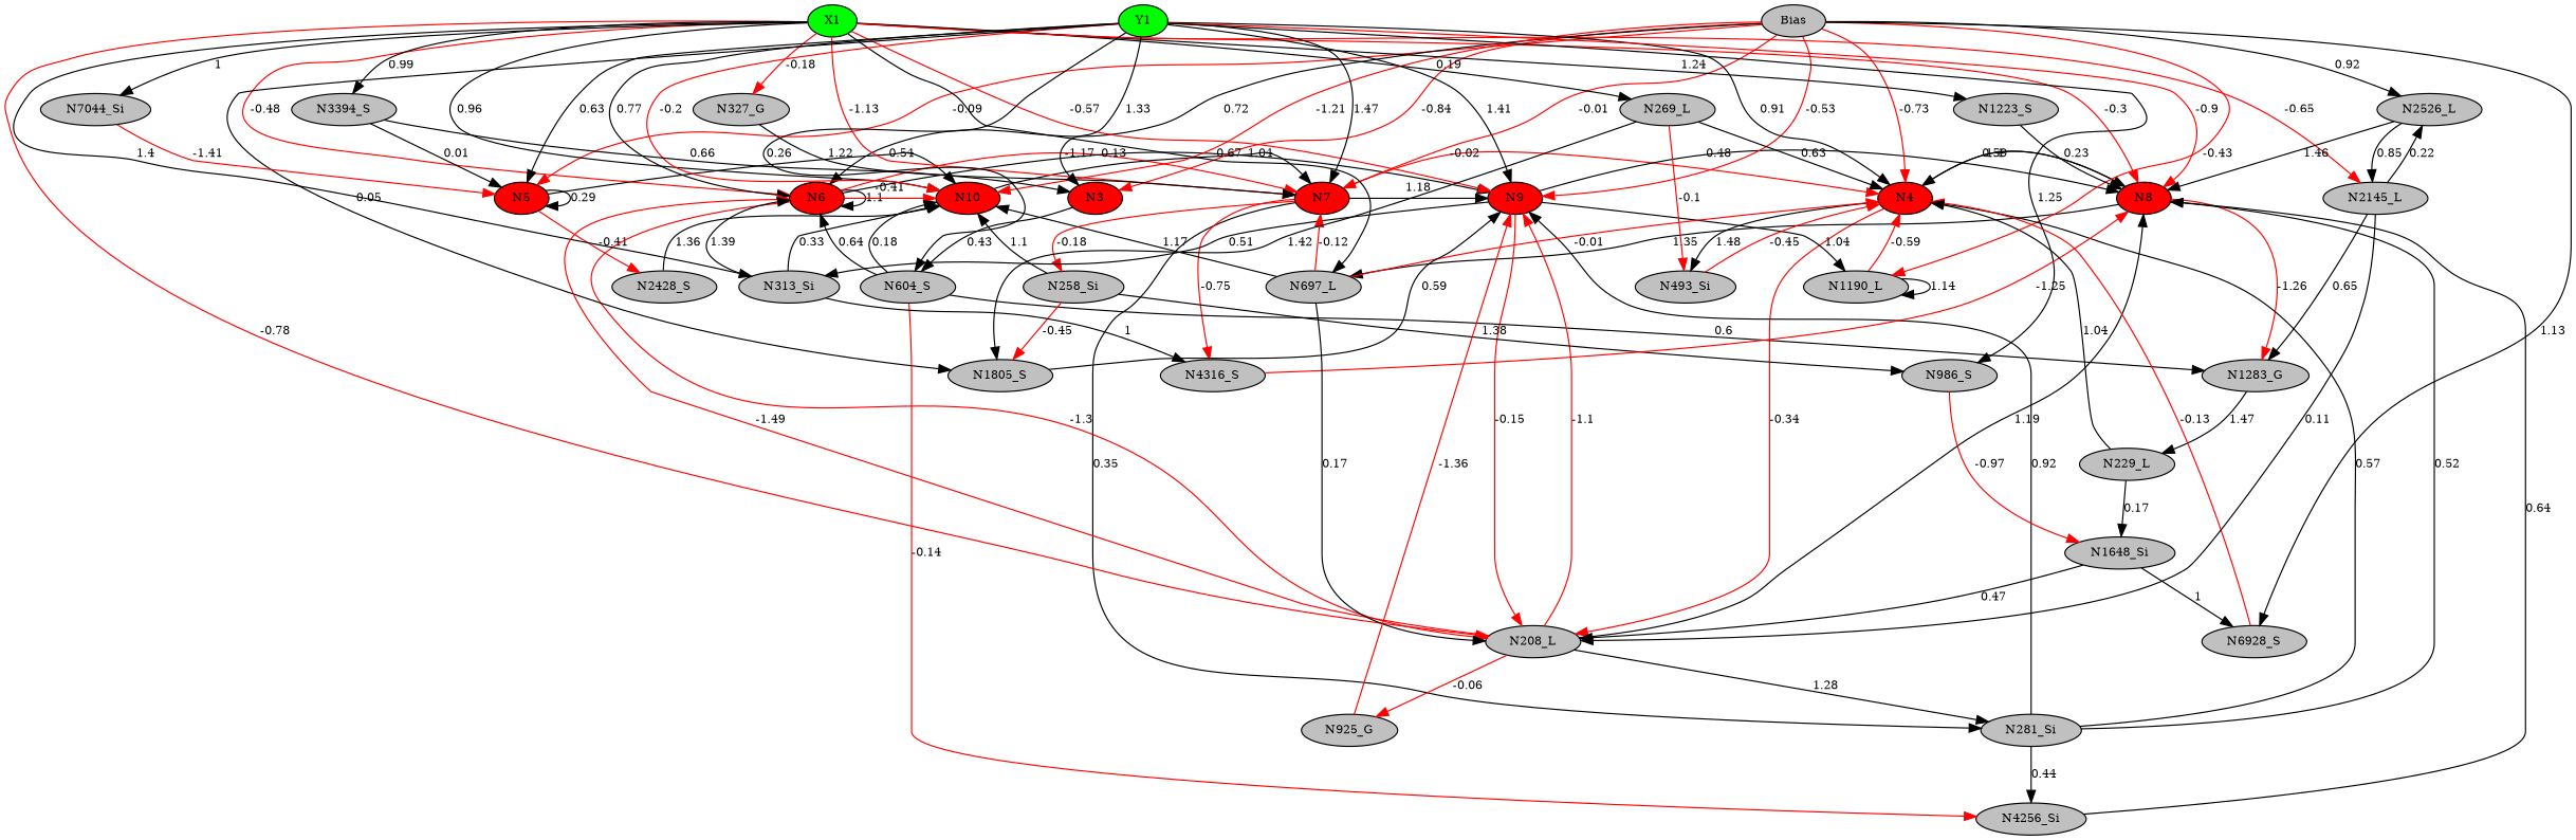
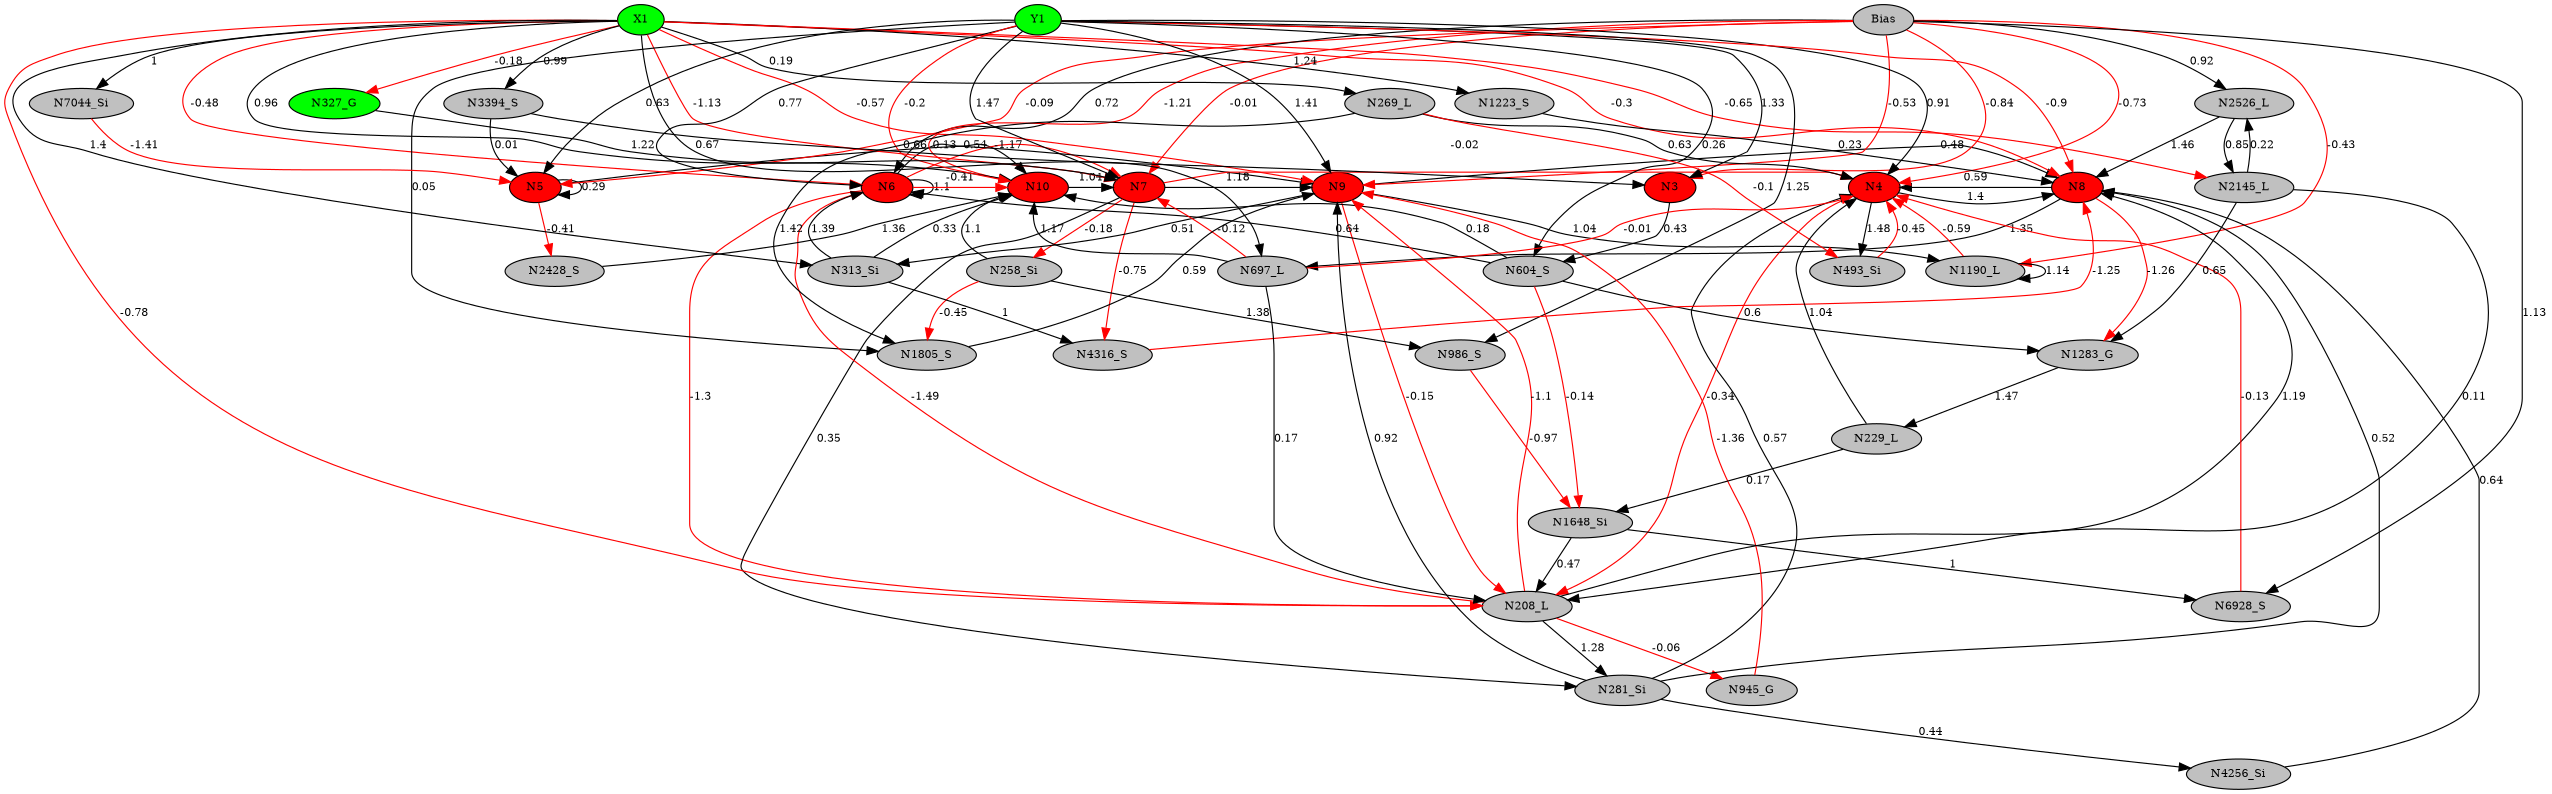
  digraph {
    fontname="DejaVu Serif"
    node [fillcolor=gray fontname="DejaVu Serif" fontsize=10 shape=ellipse style=filled]
    edge [color=black fontname="DejaVu Serif" fontsize=10]
    N3 [fillcolor=red height=0.1 width=0.1]
    N4 [fillcolor=red height=0.1 width=0.1]
    N5 [fillcolor=red height=0.1 width=0.1]
    N6 [fillcolor=red height=0.1 width=0.1]
    N7 [fillcolor=red height=0.1 width=0.1]
    N8 [fillcolor=red height=0.1 width=0.1]
    N9 [fillcolor=red height=0.1 width=0.1]
    N10 [fillcolor=red height=0.1 width=0.1]
    n9 [height=0.1 label=Bias width=0.1]
    n10 [fillcolor=green height=0.1 label=X1 width=0.1]
    n11 [fillcolor=green height=0.1 label=Y1 width=0.1]
    n12 [height=0.1 label=N604_S width=0.1]
    n13 [height=0.1 label=N208_L width=0.1]
    n14 [height=0.1 label=N493_Si width=0.1]
    n15 [height=0.1 label=N2428_S width=0.1]
    n16 [height=0.1 label=N281_Si width=0.1]
    n17 [height=0.1 label=N258_Si width=0.1]
    n18 [height=0.1 label=N4316_S width=0.1]
    n19 [height=0.1 label=N697_L width=0.1]
    n20 [height=0.1 label=N1283_G width=0.1]
    n21 [height=0.1 label=N1190_L width=0.1]
    n22 [height=0.1 label=N313_Si width=0.1]
    n23 [height=0.1 label=N2526_L width=0.1]
    n24 [height=0.1 label=N6928_S width=0.1]
    n25 [height=0.1 label=N269_L width=0.1]
-   n26 [height=0.1 label=N327_G width=0.1]
+   n26 [fillcolor=green height=0.1 label=N327_G width=0.1]
    n27 [height=0.1 label=N1223_S width=0.1]
    n28 [height=0.1 label=N2145_L width=0.1]
    n29 [height=0.1 label=N3394_S width=0.1]
    n30 [height=0.1 label=N7044_Si width=0.1]
    n31 [height=0.1 label=N986_S width=0.1]
    n32 [height=0.1 label=N1805_S width=0.1]
    n33 [height=0.1 label=N4256_Si width=0.1]
-   n34 [height=0.1 label=N925_G width=0.1]
+   n34 [height=0.1 label=N945_G width=0.1]
    n35 [height=0.1 label=N1648_Si width=0.1]
    n36 [height=0.1 label=N229_L width=0.1]
    subgraph sub_1 {
      rank=same
      N3
      N4
      N5
      N6
      N7
      N8
      N9
      N10
    }
    subgraph sub_2 {
      rank=same
      n9
      n10
      n11
    }
    N3 -> n12 [label=0.43]
    N4 -> N8 [label=1.4]
    N4 -> n13 [arrowType=inv color=red label=-0.34]
    N4 -> n14 [label=1.48]
    N5 -> N5 [label=0.29]
    N5 -> N10 [label=0.54]
    N5 -> n15 [arrowType=inv color=red label=-0.41]
    N6 -> N6 [label=1.1]
    N6 -> N7 [arrowType=inv color=red label=-1.17]
    N6 -> N9 [label=0.13]
    N6 -> N10 [arrowType=inv color=red label=-0.41]
    N6 -> n13 [arrowType=inv color=red label=-1.3]
    N7 -> N4 [arrowType=inv color=red label=-0.02]
    N7 -> N9 [label=1.18]
    N7 -> n16 [label=0.35]
    N7 -> n17 [arrowType=inv color=red label=-0.18]
    N7 -> n18 [arrowType=inv color=red label=-0.75]
    N8 -> N4 [label=0.59]
    N8 -> n19 [label=1.35]
    N8 -> n20 [arrowType=inv color=red label=-1.26]
    N9 -> N8 [label=0.48]
    N9 -> n13 [arrowType=inv color=red label=-0.15]
    N9 -> n21 [label=1.04]
    N9 -> n22 [label=0.51]
    N10 -> N7 [label=1.04]
    n9 -> N3 [arrowType=inv color=red label=-0.84]
    n9 -> N4 [arrowType=inv color=red label=-0.73]
    n9 -> N5 [arrowType=inv color=red label=-0.09]
    n9 -> N6 [label=0.72]
    n9 -> N7 [arrowType=inv color=red label=-0.01]
    n9 -> N9 [arrowType=inv color=red label=-0.53]
    n9 -> N10 [arrowType=inv color=red label=-1.21]
    n9 -> n21 [arrowType=inv color=red label=-0.43]
    n9 -> n23 [label=0.92]
    n9 -> n24 [label=1.13]
    n10 -> N6 [arrowType=inv color=red label=-0.48]
    n10 -> N7 [arrowType=inv color=red label=-1.13]
    n10 -> N8 [arrowType=inv color=red label=-0.3]
    n10 -> N9 [arrowType=inv color=red label=-0.57]
    n10 -> N10 [label=0.96]
    n10 -> n11 [style=invis color="" fontsize=""]
    n10 -> n13 [arrowType=inv color=red label=-0.78]
    n10 -> n19 [label=0.67]
    n10 -> n22 [label=1.4]
    n10 -> n25 [label=0.19]
    n10 -> n26 [arrowType=inv color=red label=-0.18]
    n10 -> n27 [label=1.24]
    n10 -> n28 [arrowType=inv color=red label=-0.65]
    n10 -> n29 [label=0.99]
    n10 -> n30 [label=1]
    n11 -> N3 [label=1.33]
    n11 -> N4 [label=0.91]
    n11 -> N5 [label=0.63]
    n11 -> N6 [label=0.77]
    n11 -> N7 [label=1.47]
    n11 -> N8 [arrowType=inv color=red label=-0.9]
    n11 -> N9 [label=1.41]
    n11 -> N10 [arrowType=inv color=red label=-0.2]
    n11 -> n9 [style=invis color="" fontsize=""]
    n11 -> n12 [label=0.26]
    n11 -> n31 [label=1.25]
    n11 -> n32 [label=0.05]
    n12 -> N6 [label=0.64]
    n12 -> N10 [label=0.18]
    n12 -> n20 [label=0.6]
-   n12 -> n33 [arrowType=inv color=red label=-0.14]
+   n12 -> n35 [arrowType=inv color=red label=-0.14]
    n13 -> N6 [arrowType=inv color=red label=-1.49]
    n13 -> N8 [label=1.19]
    n13 -> N9 [arrowType=inv color=red label=-1.1]
    n13 -> n16 [label=1.28]
    n13 -> n34 [arrowType=inv color=red label=-0.06]
    n14 -> N4 [arrowType=inv color=red label=-0.45]
    n15 -> N10 [label=1.36]
    n16 -> N4 [label=0.57]
    n16 -> N8 [label=0.52]
    n16 -> N9 [label=0.92]
    n16 -> n33 [label=0.44]
    n17 -> N10 [label=1.1]
    n17 -> n31 [label=1.38]
    n17 -> n32 [arrowType=inv color=red label=-0.45]
    n18 -> N8 [arrowType=inv color=red label=-1.25]
    n19 -> N4 [arrowType=inv color=red label=-0.01]
    n19 -> N7 [arrowType=inv color=red label=-0.12]
    n19 -> N10 [label=1.17]
    n19 -> n13 [label=0.17]
    n20 -> n36 [label=1.47]
    n21 -> N4 [arrowType=inv color=red label=-0.59]
    n21 -> n21 [label=1.14]
    n22 -> N6 [label=1.39]
    n22 -> N10 [label=0.33]
    n22 -> n18 [label=1]
    n23 -> N8 [label=1.46]
    n23 -> n28 [label=0.85]
    n24 -> N4 [arrowType=inv color=red label=-0.13]
    n25 -> N4 [label=0.63]
    n25 -> n14 [arrowType=inv color=red label=-0.1]
    n25 -> n32 [label=1.42]
    n26 -> N7 [label=1.22]
    n27 -> N8 [label=0.23]
    n28 -> n13 [label=0.11]
    n28 -> n20 [label=0.65]
    n28 -> n23 [label=0.22]
    n29 -> N3 [label=0.66]
    n29 -> N5 [label=0.01]
    n30 -> N5 [arrowType=inv color=red label=-1.41]
    n31 -> n35 [arrowType=inv color=red label=-0.97]
    n32 -> N9 [label=0.59]
    n33 -> N8 [label=0.64]
    n34 -> N9 [arrowType=inv color=red label=-1.36]
    n35 -> n13 [label=0.47]
    n35 -> n24 [label=1]
    n36 -> N4 [label=1.04]
    n36 -> n35 [label=0.17]
  }
